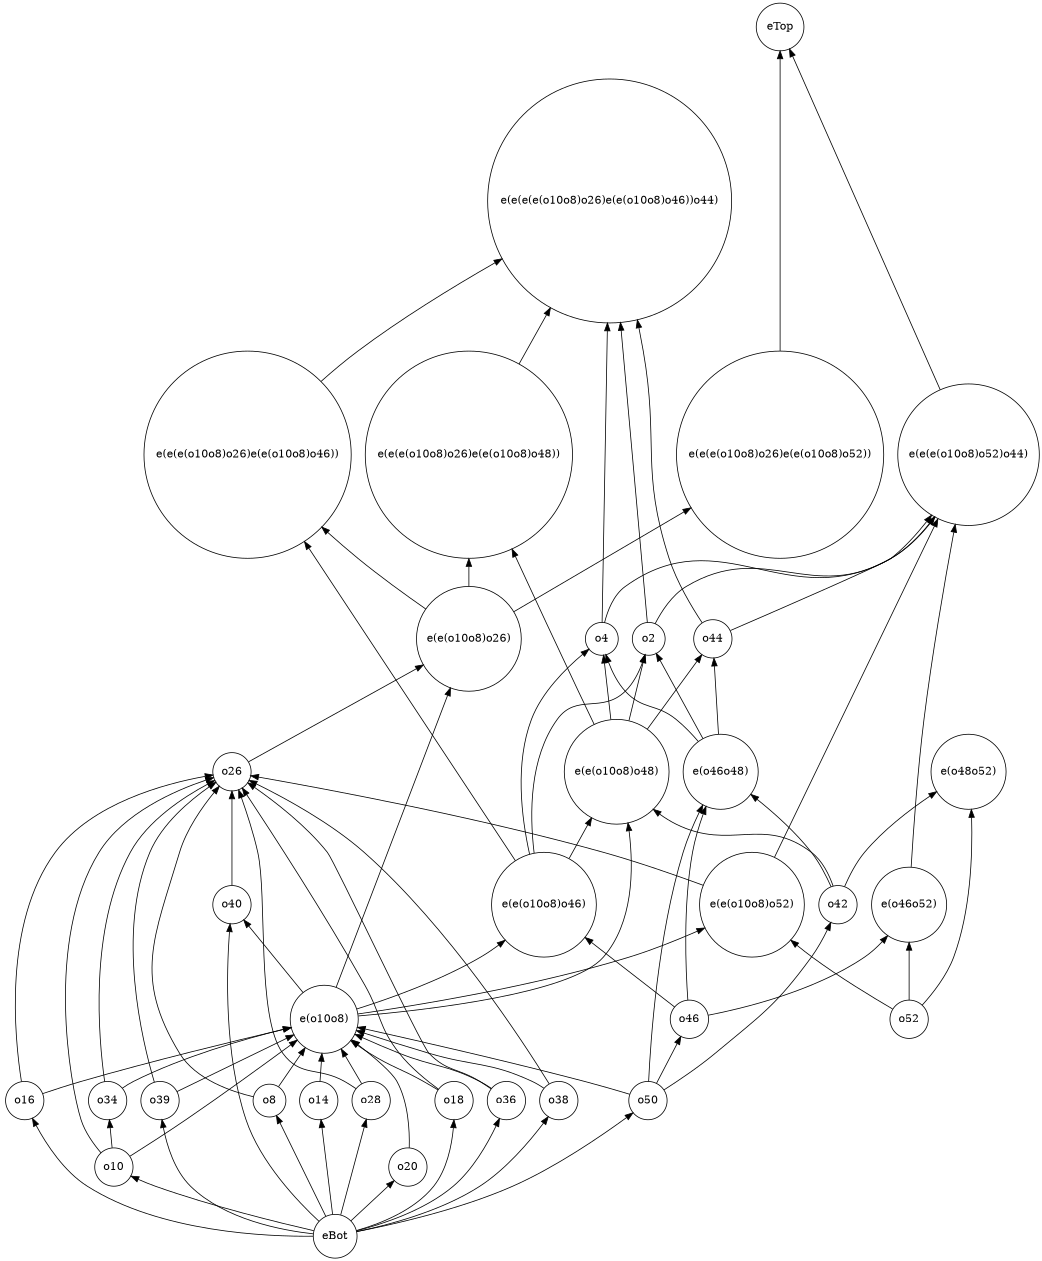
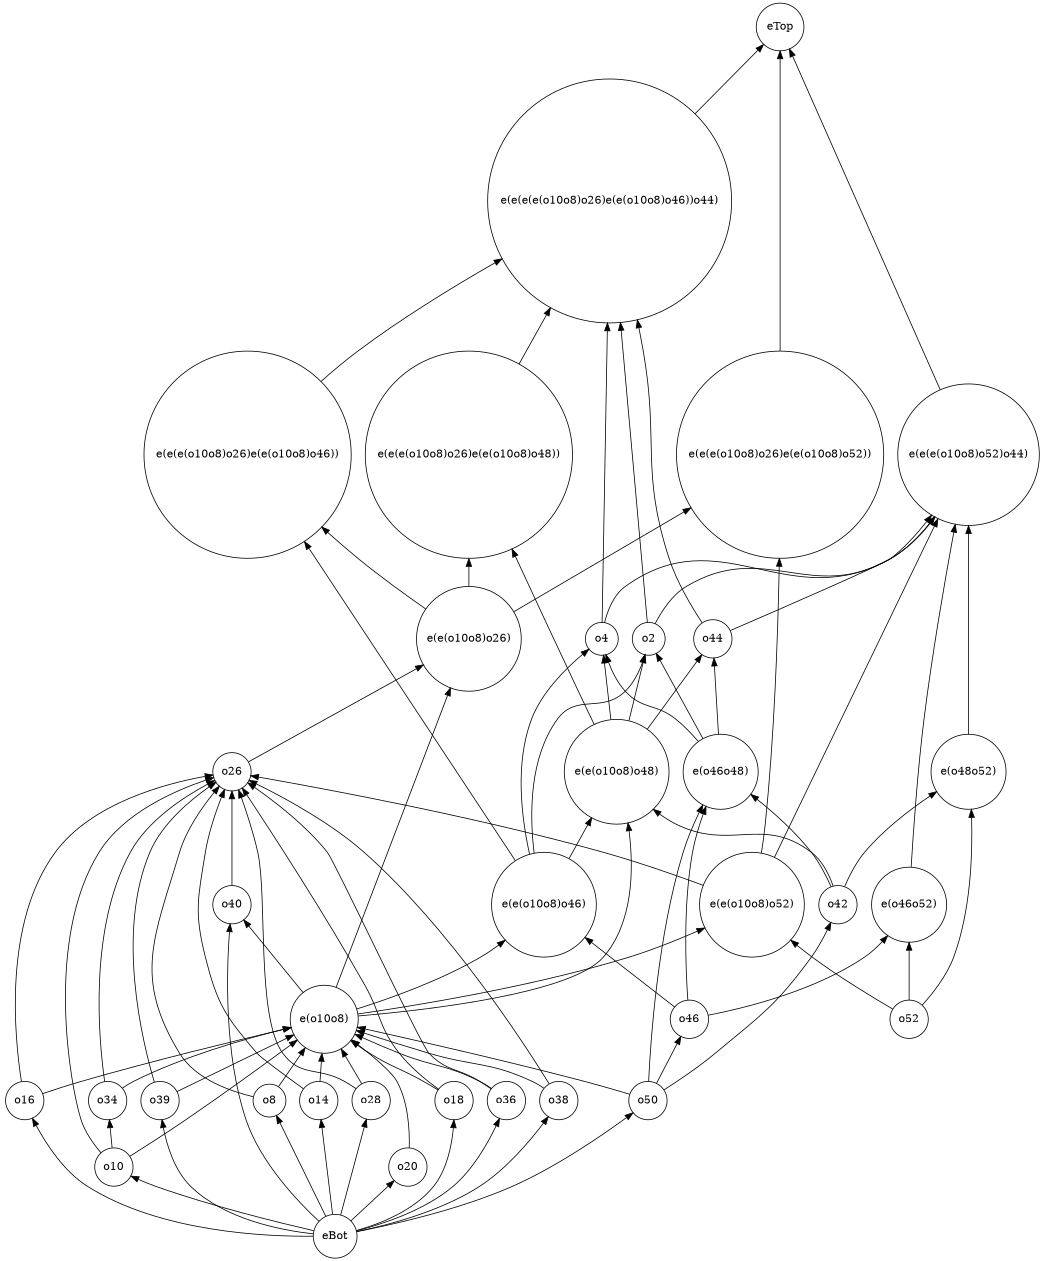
  strict digraph {
    rankdir=BT
    node [shape=circle]
    eTop [height=0.84854 width=0.84854]
    "e(e(o10o8)o52)" [height=1.8596 width=1.8596]
    "e(e(e(o10o8)o52)o44)" [height=2.5095 width=2.5095]
    "e(e(e(o10o8)o26)e(e(o10o8)o52))" [height=3.683 width=3.683]
    o26 [height=0.68605 width=0.68605]
    o16 [height=0.68605 width=0.68605]
    "e(o10o8)" [height=1.2096 width=1.2096]
    "e(e(o10o8)o26)" [height=1.8596 width=1.8596]
    "e(e(o10o8)o48)" [height=1.8596 width=1.8596]
    "e(e(o10o8)o46)" [height=1.8596 width=1.8596]
    o40 [height=0.68605 width=0.68605]
    "e(e(e(o10o8)o26)e(e(o10o8)o48))" [height=3.683 width=3.683]
    "e(e(e(o10o8)o26)e(e(o10o8)o46))" [height=3.683 width=3.683]
    o44 [height=0.68605 width=0.68605]
    o2 [height=0.55967 width=0.55967]
    o4 [height=0.55967 width=0.55967]
    o50 [height=0.68605 width=0.68605]
    n18 [height=0.68605 label=o42 width=0.68605]
    o46 [height=0.68605 width=0.68605]
    "e(o46o48)" [height=1.336 width=1.336]
    "e(o48o52)" [height=1.336 width=1.336]
    o52 [height=0.68605 width=0.68605]
    "e(o46o52)" [height=1.336 width=1.336]
    o14 [height=0.68605 width=0.68605]
    o8 [height=0.55967 width=0.55967]
    o38 [height=0.68605 width=0.68605]
    "e(e(e(e(o10o8)o26)e(e(o10o8)o46))o44)" [height=4.3329 width=4.3329]
    o36 [height=0.68605 width=0.68605]
    o10 [height=0.68605 width=0.68605]
    o34 [height=0.68605 width=0.68605]
    eBot [height=0.77632 width=0.77632]
    n32 [height=0.68605 label=o39 width=0.68605]
    o28 [height=0.68605 width=0.68605]
    o20 [height=0.68605 width=0.68605]
    o18 [height=0.68605 width=0.68605]
    "e(e(o10o8)o52)" -> "e(e(e(o10o8)o52)o44)"
+   "e(e(o10o8)o52)" -> "e(e(e(o10o8)o26)e(e(o10o8)o52))"
    "e(e(o10o8)o52)" -> o26
    "e(e(e(o10o8)o52)o44)" -> eTop
    "e(e(e(o10o8)o26)e(e(o10o8)o52))" -> eTop
    o26 -> "e(e(o10o8)o26)"
    o16 -> o26
    o16 -> "e(o10o8)"
    "e(o10o8)" -> "e(e(o10o8)o52)"
    "e(o10o8)" -> "e(e(o10o8)o26)"
    "e(o10o8)" -> "e(e(o10o8)o48)"
    "e(o10o8)" -> "e(e(o10o8)o46)"
    "e(o10o8)" -> o40
    "e(e(o10o8)o26)" -> "e(e(e(o10o8)o26)e(e(o10o8)o52))"
    "e(e(o10o8)o26)" -> "e(e(e(o10o8)o26)e(e(o10o8)o48))"
    "e(e(o10o8)o26)" -> "e(e(e(o10o8)o26)e(e(o10o8)o46))"
    "e(e(o10o8)o48)" -> "e(e(e(o10o8)o26)e(e(o10o8)o48))"
    "e(e(o10o8)o48)" -> o44
    "e(e(o10o8)o48)" -> o2
    "e(e(o10o8)o48)" -> o4
    "e(e(o10o8)o46)" -> "e(e(o10o8)o48)"
    "e(e(o10o8)o46)" -> "e(e(e(o10o8)o26)e(e(o10o8)o46))"
    "e(e(o10o8)o46)" -> o2
    "e(e(o10o8)o46)" -> o4
    o40 -> o26
    "e(e(e(o10o8)o26)e(e(o10o8)o48))" -> "e(e(e(e(o10o8)o26)e(e(o10o8)o46))o44)"
    "e(e(e(o10o8)o26)e(e(o10o8)o46))" -> "e(e(e(e(o10o8)o26)e(e(o10o8)o46))o44)"
    o44 -> "e(e(e(o10o8)o52)o44)"
    o44 -> "e(e(e(e(o10o8)o26)e(e(o10o8)o46))o44)"
    o2 -> "e(e(e(o10o8)o52)o44)"
    o2 -> "e(e(e(e(o10o8)o26)e(e(o10o8)o46))o44)"
    o4 -> "e(e(e(o10o8)o52)o44)"
    o4 -> "e(e(e(e(o10o8)o26)e(e(o10o8)o46))o44)"
    o50 -> "e(o10o8)"
    o50 -> n18
    o50 -> o46
    o50 -> "e(o46o48)"
    n18 -> "e(e(o10o8)o48)"
    n18 -> "e(o46o48)"
    n18 -> "e(o48o52)"
    o46 -> "e(e(o10o8)o46)"
    o46 -> "e(o46o48)"
    o46 -> "e(o46o52)"
    "e(o46o48)" -> o44
    "e(o46o48)" -> o2
    "e(o46o48)" -> o4
+   "e(o48o52)" -> "e(e(e(o10o8)o52)o44)"
    o52 -> "e(e(o10o8)o52)"
    o52 -> "e(o48o52)"
    o52 -> "e(o46o52)"
    "e(o46o52)" -> "e(e(e(o10o8)o52)o44)"
+   o14 -> o26
    o14 -> "e(o10o8)"
    o8 -> o26
    o8 -> "e(o10o8)"
    o38 -> o26
    o38 -> "e(o10o8)"
+   "e(e(e(e(o10o8)o26)e(e(o10o8)o46))o44)" -> eTop
    o36 -> o26
    o36 -> "e(o10o8)"
    o10 -> o26
    o10 -> "e(o10o8)"
    o10 -> o34
    o34 -> o26
    o34 -> "e(o10o8)"
    eBot -> o16
    eBot -> o40
    eBot -> o50
    eBot -> o14
    eBot -> o8
    eBot -> o38
    eBot -> o36
    eBot -> o10
    eBot -> n32
    eBot -> o28
    eBot -> o20
    eBot -> o18
    n32 -> o26
    n32 -> "e(o10o8)"
    o28 -> o26
    o28 -> "e(o10o8)"
    o20 -> "e(o10o8)"
    o18 -> o26
    o18 -> "e(o10o8)"
  }
